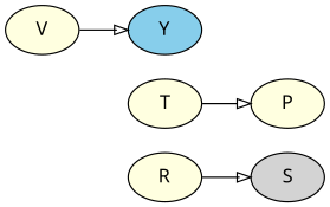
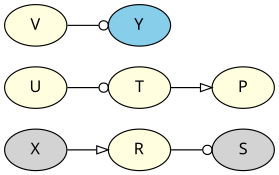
  strict digraph {
    fontname="Noto Sans"
    rankdir=LR
    node [fillcolor=lightyellow fontname="Noto Sans" style=filled x=3 y=0]
    edge [arrowhead=odot fontname="Noto Sans"]
+   X [fillcolor=lightgrey x=0]
    R [x=1]
    S [fillcolor=lightgrey x=2]
    P [y=-1]
    T
+   U [x=4]
    V [x=5]
    Y [fillcolor=skyblue x=6]
-   R -> S [arrowhead=onormal]
+   X -> R [arrowhead=onormal]
+   R -> S
    T -> P [arrowhead=onormal]
-   V -> Y [arrowhead=onormal]
+   U -> T
+   V -> Y
  }
